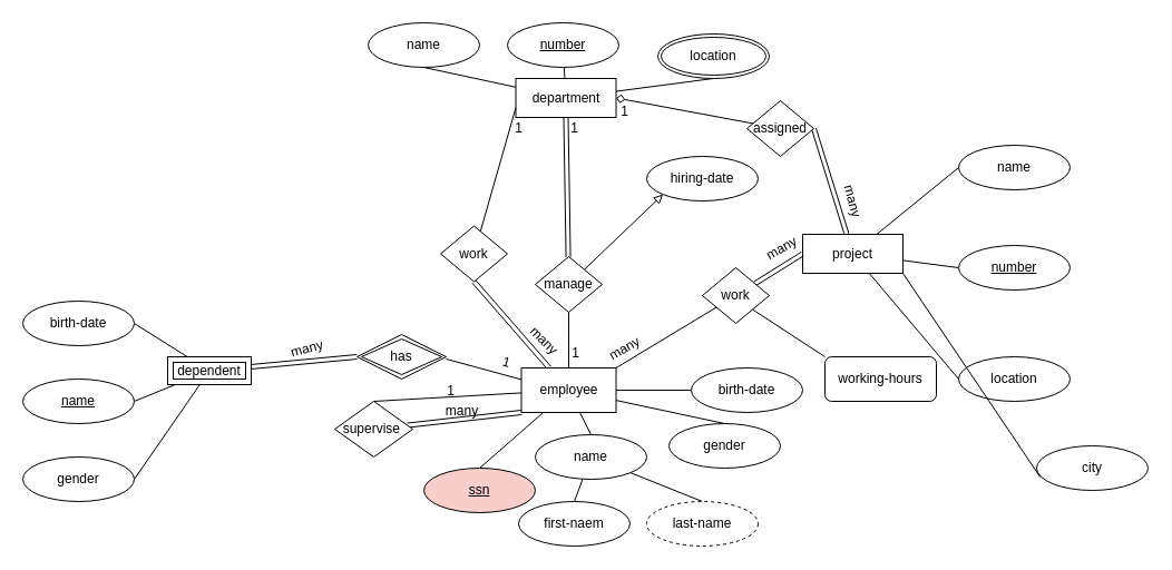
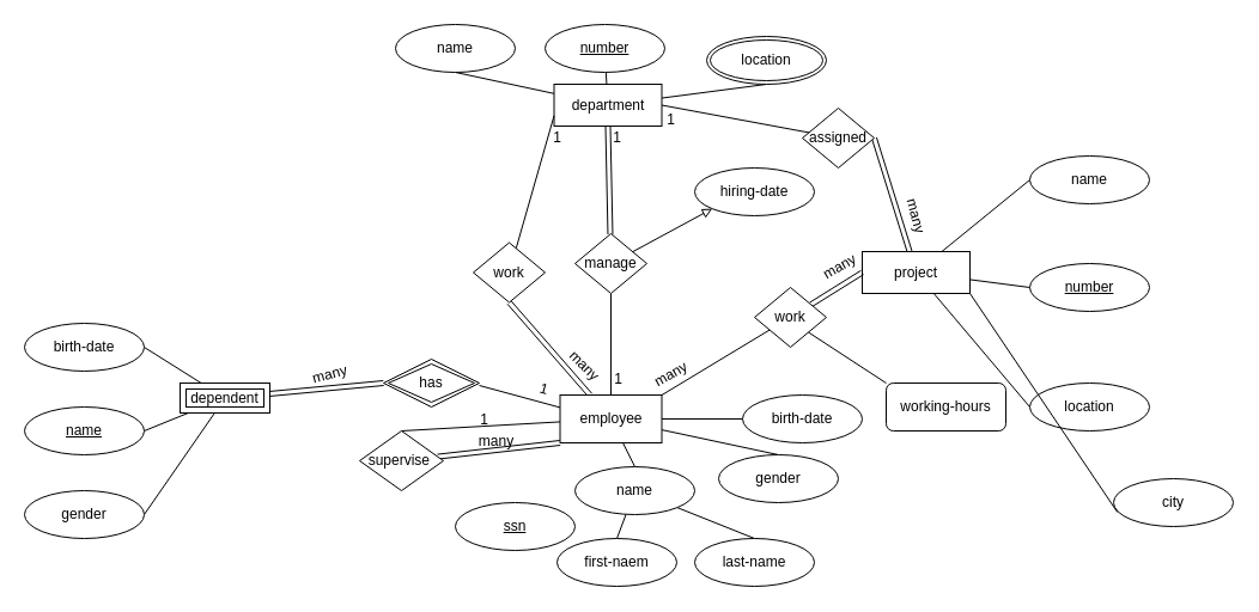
  <mxCell id="0" />
  <mxCell id="1" parent="0" />
  <mxCell id="2" style="edgeStyle=none;html=1;entryX=0.5;entryY=1;entryDx=0;entryDy=0;endArrow=none;endFill=0;" parent="1" source="11" target="14" edge="1"><mxGeometry relative="1" as="geometry" /></mxCell>
  <mxCell id="3" style="edgeStyle=none;html=1;entryX=1;entryY=0.5;entryDx=0;entryDy=0;endArrow=none;endFill=0;" parent="1" edge="1"><mxGeometry relative="1" as="geometry"><mxPoint x="467.5" y="340.409" as="sourcePoint" /><mxPoint x="400" y="322" as="targetPoint" /></mxGeometry></mxCell>
- <mxCell id="4" style="edgeStyle=none;html=1;entryX=0.5;entryY=0;entryDx=0;entryDy=0;endArrow=none;endFill=0;" parent="1" source="11" target="30" edge="1"><mxGeometry relative="1" as="geometry" /></mxCell>
  <mxCell id="5" style="edgeStyle=none;html=1;entryX=0;entryY=0.5;entryDx=0;entryDy=0;endArrow=none;endFill=0;" parent="1" source="11" target="31" edge="1"><mxGeometry relative="1" as="geometry" /></mxCell>
  <mxCell id="6" style="edgeStyle=none;html=1;entryX=0.5;entryY=0;entryDx=0;entryDy=0;endArrow=none;endFill=0;" parent="1" source="11" target="32" edge="1"><mxGeometry relative="1" as="geometry" /></mxCell>
  <mxCell id="7" style="edgeStyle=none;html=1;entryX=0.5;entryY=0;entryDx=0;entryDy=0;endArrow=none;endFill=0;" parent="1" source="11" target="35" edge="1"><mxGeometry relative="1" as="geometry" /></mxCell>
  <mxCell id="8" style="edgeStyle=none;html=1;exitX=1;exitY=0;exitDx=0;exitDy=0;endArrow=none;endFill=0;" parent="1" source="11" target="51" edge="1"><mxGeometry relative="1" as="geometry" /></mxCell>
  <mxCell id="9" style="edgeStyle=none;html=1;entryX=0.5;entryY=1;entryDx=0;entryDy=0;endArrow=none;endFill=0;shape=link;" parent="1" source="11" target="53" edge="1"><mxGeometry relative="1" as="geometry" /></mxCell>
  <mxCell id="10" style="edgeStyle=none;html=1;entryX=0.5;entryY=0;entryDx=0;entryDy=0;endArrow=none;endFill=0;" parent="1" source="11" target="57" edge="1"><mxGeometry relative="1" as="geometry" /></mxCell>
  <mxCell id="11" value="employee" style="html=1;dashed=0;whiteSpace=wrap;" parent="1" vertex="1"><mxGeometry x="467.5" y="330" width="85" height="40" as="geometry" /></mxCell>
  <mxCell id="12" style="edgeStyle=none;html=1;entryX=0.5;entryY=1;entryDx=0;entryDy=0;shape=link;" parent="1" source="14" target="18" edge="1"><mxGeometry relative="1" as="geometry"><mxPoint x="510" y="170" as="targetPoint" /></mxGeometry></mxCell>
  <mxCell id="13" style="edgeStyle=none;html=1;entryX=0;entryY=1;entryDx=0;entryDy=0;endArrow=block;endFill=0;" parent="1" source="14" target="58" edge="1"><mxGeometry relative="1" as="geometry" /></mxCell>
- <mxCell id="14" value="manage" style="shape=rhombus;html=1;dashed=0;whiteSpace=wrap;perimeter=rhombusPerimeter;" parent="1" vertex="1"><mxGeometry x="480" y="230" width="60" height="50" as="geometry" /></mxCell>
+ <mxCell id="14" value="manage" style="shape=rhombus;html=1;dashed=0;whiteSpace=wrap;perimeter=rhombusPerimeter;" parent="1" vertex="1"><mxGeometry x="480" y="195" width="60" height="50" as="geometry" /></mxCell>
  <mxCell id="15" style="edgeStyle=none;html=1;entryX=0.5;entryY=1;entryDx=0;entryDy=0;endArrow=none;endFill=0;" parent="1" source="18" target="38" edge="1"><mxGeometry relative="1" as="geometry" /></mxCell>
  <mxCell id="16" style="edgeStyle=none;html=1;endArrow=none;endFill=0;" parent="1" source="18" target="39" edge="1"><mxGeometry relative="1" as="geometry" /></mxCell>
  <mxCell id="17" style="edgeStyle=none;html=1;entryX=0.5;entryY=1;entryDx=0;entryDy=0;endArrow=none;endFill=0;" parent="1" source="18" target="40" edge="1"><mxGeometry relative="1" as="geometry" /></mxCell>
  <mxCell id="18" value="department" style="html=1;dashed=0;whiteSpace=wrap;" parent="1" vertex="1"><mxGeometry x="462.5" y="70" width="90" height="35" as="geometry" /></mxCell>
  <mxCell id="19" style="edgeStyle=none;html=1;entryX=0;entryY=0.5;entryDx=0;entryDy=0;endArrow=none;endFill=0;" parent="1" source="23" target="41" edge="1"><mxGeometry relative="1" as="geometry" /></mxCell>
  <mxCell id="20" style="edgeStyle=none;html=1;entryX=0;entryY=0.5;entryDx=0;entryDy=0;endArrow=none;endFill=0;" parent="1" source="23" target="42" edge="1"><mxGeometry relative="1" as="geometry" /></mxCell>
  <mxCell id="21" style="edgeStyle=none;html=1;entryX=0;entryY=0.5;entryDx=0;entryDy=0;endArrow=none;endFill=0;" parent="1" source="23" target="43" edge="1"><mxGeometry relative="1" as="geometry" /></mxCell>
  <mxCell id="22" style="edgeStyle=none;html=1;entryX=1;entryY=0.5;entryDx=0;entryDy=0;endArrow=none;endFill=0;shape=link;" parent="1" source="23" target="55" edge="1"><mxGeometry relative="1" as="geometry" /></mxCell>
  <mxCell id="23" value="project" style="html=1;dashed=0;whiteSpace=wrap;" parent="1" vertex="1"><mxGeometry x="720" y="210" width="90" height="35" as="geometry" /></mxCell>
  <mxCell id="24" style="edgeStyle=none;html=1;entryX=1;entryY=0.5;entryDx=0;entryDy=0;endArrow=none;endFill=0;" parent="1" source="27" target="46" edge="1"><mxGeometry relative="1" as="geometry" /></mxCell>
  <mxCell id="25" style="edgeStyle=none;html=1;entryX=1;entryY=0.5;entryDx=0;entryDy=0;endArrow=none;endFill=0;" parent="1" source="27" target="48" edge="1"><mxGeometry relative="1" as="geometry" /></mxCell>
  <mxCell id="26" style="edgeStyle=none;html=1;entryX=1;entryY=0.5;entryDx=0;entryDy=0;endArrow=none;endFill=0;" parent="1" source="27" target="47" edge="1"><mxGeometry relative="1" as="geometry" /></mxCell>
  <mxCell id="27" value="dependent" style="shape=ext;margin=3;double=1;whiteSpace=wrap;html=1;align=center;" parent="1" vertex="1"><mxGeometry x="150" y="320" width="75" height="25" as="geometry" /></mxCell>
  <mxCell id="28" style="edgeStyle=none;html=1;shape=link;exitX=0;exitY=0.5;exitDx=0;exitDy=0;" parent="1" source="29" target="27" edge="1"><mxGeometry relative="1" as="geometry"><mxPoint x="340" y="350" as="sourcePoint" /></mxGeometry></mxCell>
  <mxCell id="29" value="has" style="shape=rhombus;double=1;perimeter=rhombusPerimeter;whiteSpace=wrap;html=1;align=center;" parent="1" vertex="1"><mxGeometry x="320" y="300" width="80" height="40" as="geometry" /></mxCell>
- <mxCell id="30" value="&lt;u&gt;ssn&lt;/u&gt;" style="ellipse;whiteSpace=wrap;html=1;align=center;fillColor=#f8cecc;" parent="1" vertex="1"><mxGeometry x="380" y="420" width="100" height="40" as="geometry" /></mxCell>
+ <mxCell id="30" value="&lt;u&gt;ssn&lt;/u&gt;" style="ellipse;whiteSpace=wrap;html=1;align=center;" parent="1" vertex="1"><mxGeometry x="380" y="420" width="100" height="40" as="geometry" /></mxCell>
  <mxCell id="31" value="birth-date" style="ellipse;whiteSpace=wrap;html=1;align=center;" parent="1" vertex="1"><mxGeometry x="620" y="330" width="100" height="40" as="geometry" /></mxCell>
  <mxCell id="32" value="gender" style="ellipse;whiteSpace=wrap;html=1;align=center;" parent="1" vertex="1"><mxGeometry x="600" y="380" width="100" height="40" as="geometry" /></mxCell>
  <mxCell id="33" style="edgeStyle=none;html=1;entryX=0.5;entryY=0;entryDx=0;entryDy=0;endArrow=none;endFill=0;" parent="1" source="35" target="36" edge="1"><mxGeometry relative="1" as="geometry" /></mxCell>
  <mxCell id="34" style="edgeStyle=none;html=1;entryX=0.5;entryY=0;entryDx=0;entryDy=0;endArrow=none;endFill=0;" parent="1" source="35" target="37" edge="1"><mxGeometry relative="1" as="geometry" /></mxCell>
  <mxCell id="35" value="name" style="ellipse;whiteSpace=wrap;html=1;align=center;" parent="1" vertex="1"><mxGeometry x="480" y="390" width="100" height="40" as="geometry" /></mxCell>
  <mxCell id="36" value="first-naem" style="ellipse;whiteSpace=wrap;html=1;align=center;" parent="1" vertex="1"><mxGeometry x="465" y="450" width="100" height="40" as="geometry" /></mxCell>
- <mxCell id="37" value="last-name" style="ellipse;whiteSpace=wrap;html=1;align=center;dashed=1;" parent="1" vertex="1"><mxGeometry x="580" y="450" width="100" height="40" as="geometry" /></mxCell>
+ <mxCell id="37" value="last-name" style="ellipse;whiteSpace=wrap;html=1;align=center;" parent="1" vertex="1"><mxGeometry x="580" y="450" width="100" height="40" as="geometry" /></mxCell>
  <mxCell id="38" value="name" style="ellipse;whiteSpace=wrap;html=1;align=center;" parent="1" vertex="1"><mxGeometry x="330" y="20" width="100" height="40" as="geometry" /></mxCell>
  <mxCell id="39" value="&lt;u&gt;number&lt;/u&gt;" style="ellipse;whiteSpace=wrap;html=1;align=center;" parent="1" vertex="1"><mxGeometry x="455" y="20" width="100" height="40" as="geometry" /></mxCell>
  <mxCell id="40" value="location" style="ellipse;shape=doubleEllipse;margin=3;whiteSpace=wrap;html=1;align=center;" parent="1" vertex="1"><mxGeometry x="590" y="30" width="100" height="40" as="geometry" /></mxCell>
  <mxCell id="41" value="name" style="ellipse;whiteSpace=wrap;html=1;align=center;" parent="1" vertex="1"><mxGeometry x="860" y="130" width="100" height="40" as="geometry" /></mxCell>
  <mxCell id="42" value="&lt;u&gt;number&lt;/u&gt;" style="ellipse;whiteSpace=wrap;html=1;align=center;" parent="1" vertex="1"><mxGeometry x="860" y="220" width="100" height="40" as="geometry" /></mxCell>
  <mxCell id="43" value="location" style="ellipse;whiteSpace=wrap;html=1;align=center;" parent="1" vertex="1"><mxGeometry x="860" y="320" width="100" height="40" as="geometry" /></mxCell>
  <mxCell id="44" value="city" style="ellipse;whiteSpace=wrap;html=1;align=center;" parent="1" vertex="1"><mxGeometry x="930" y="400" width="100" height="40" as="geometry" /></mxCell>
  <mxCell id="45" style="edgeStyle=none;html=1;entryX=0.032;entryY=0.7;entryDx=0;entryDy=0;entryPerimeter=0;endArrow=none;endFill=0;exitX=1;exitY=1;exitDx=0;exitDy=0;" parent="1" source="23" target="44" edge="1"><mxGeometry relative="1" as="geometry" /></mxCell>
  <mxCell id="46" value="&lt;u&gt;name&lt;/u&gt;" style="ellipse;whiteSpace=wrap;html=1;align=center;" parent="1" vertex="1"><mxGeometry x="20" y="340" width="100" height="40" as="geometry" /></mxCell>
  <mxCell id="47" value="birth-date" style="ellipse;whiteSpace=wrap;html=1;align=center;" parent="1" vertex="1"><mxGeometry x="20" y="270" width="100" height="40" as="geometry" /></mxCell>
  <mxCell id="48" value="gender" style="ellipse;whiteSpace=wrap;html=1;align=center;" parent="1" vertex="1"><mxGeometry x="20" y="410" width="100" height="40" as="geometry" /></mxCell>
  <mxCell id="49" style="edgeStyle=none;html=1;entryX=0;entryY=0.5;entryDx=0;entryDy=0;endArrow=none;endFill=0;shape=link;" parent="1" source="51" target="23" edge="1"><mxGeometry relative="1" as="geometry" /></mxCell>
  <mxCell id="50" style="edgeStyle=none;html=1;exitX=1;exitY=1;exitDx=0;exitDy=0;entryX=0;entryY=0;entryDx=0;entryDy=0;endArrow=none;endFill=0;" parent="1" source="51" target="59" edge="1"><mxGeometry relative="1" as="geometry" /></mxCell>
  <mxCell id="51" value="work" style="shape=rhombus;html=1;dashed=0;whiteSpace=wrap;perimeter=rhombusPerimeter;" parent="1" vertex="1"><mxGeometry x="630" y="240" width="60" height="50" as="geometry" /></mxCell>
  <mxCell id="52" style="edgeStyle=none;html=1;entryX=0;entryY=0.75;entryDx=0;entryDy=0;endArrow=none;endFill=0;" parent="1" source="53" target="18" edge="1"><mxGeometry relative="1" as="geometry" /></mxCell>
  <mxCell id="53" value="work" style="shape=rhombus;html=1;dashed=0;whiteSpace=wrap;perimeter=rhombusPerimeter;" parent="1" vertex="1"><mxGeometry x="395" y="202.5" width="60" height="50" as="geometry" /></mxCell>
- <mxCell id="54" style="edgeStyle=none;html=1;entryX=1;entryY=0.5;entryDx=0;entryDy=0;endArrow=diamond;endFill=0;" parent="1" source="55" target="18" edge="1"><mxGeometry relative="1" as="geometry" /></mxCell>
+ <mxCell id="54" style="edgeStyle=none;html=1;entryX=1;entryY=0.5;entryDx=0;entryDy=0;endArrow=none;endFill=0;" parent="1" source="55" target="18" edge="1"><mxGeometry relative="1" as="geometry" /></mxCell>
  <mxCell id="55" value="assigned" style="shape=rhombus;html=1;dashed=0;whiteSpace=wrap;perimeter=rhombusPerimeter;" parent="1" vertex="1"><mxGeometry x="670" y="90" width="60" height="50" as="geometry" /></mxCell>
  <mxCell id="56" style="edgeStyle=none;html=1;entryX=0;entryY=1;entryDx=0;entryDy=0;endArrow=none;endFill=0;shape=link;" parent="1" source="57" target="11" edge="1"><mxGeometry relative="1" as="geometry" /></mxCell>
  <mxCell id="57" value="supervise&amp;nbsp;" style="shape=rhombus;html=1;dashed=0;whiteSpace=wrap;perimeter=rhombusPerimeter;" parent="1" vertex="1"><mxGeometry x="300" y="360" width="70" height="50" as="geometry" /></mxCell>
  <mxCell id="58" value="hiring-date" style="ellipse;whiteSpace=wrap;html=1;align=center;" parent="1" vertex="1"><mxGeometry x="580" y="140" width="100" height="40" as="geometry" /></mxCell>
  <mxCell id="59" value="working-hours" style="whiteSpace=wrap;html=1;align=center;rounded=1;" parent="1" vertex="1"><mxGeometry x="740" y="320" width="100" height="40" as="geometry" /></mxCell>
  <mxCell id="60" value="many" style="text;html=1;align=center;verticalAlign=middle;resizable=0;points=[];autosize=1;strokeColor=none;fillColor=none;rotation=-30;" parent="1" vertex="1"><mxGeometry x="535" y="298" width="50" height="30" as="geometry" /></mxCell>
  <mxCell id="61" value="many" style="text;html=1;align=center;verticalAlign=middle;resizable=0;points=[];autosize=1;strokeColor=none;fillColor=none;rotation=-30;" parent="1" vertex="1"><mxGeometry x="676" y="208" width="50" height="30" as="geometry" /></mxCell>
  <mxCell id="62" value="1" style="text;html=1;align=center;verticalAlign=middle;resizable=0;points=[];autosize=1;strokeColor=none;fillColor=none;rotation=15;" parent="1" vertex="1"><mxGeometry x="439" y="310" width="30" height="30" as="geometry" /></mxCell>
  <mxCell id="63" value="many" style="text;html=1;align=center;verticalAlign=middle;resizable=0;points=[];autosize=1;strokeColor=none;fillColor=none;rotation=-15;" parent="1" vertex="1"><mxGeometry x="250" y="298" width="50" height="30" as="geometry" /></mxCell>
  <mxCell id="64" value="1" style="text;html=1;align=center;verticalAlign=middle;resizable=0;points=[];autosize=1;strokeColor=none;fillColor=none;" parent="1" vertex="1"><mxGeometry x="501" y="302" width="30" height="30" as="geometry" /></mxCell>
  <mxCell id="65" value="1" style="text;html=1;align=center;verticalAlign=middle;resizable=0;points=[];autosize=1;strokeColor=none;fillColor=none;" parent="1" vertex="1"><mxGeometry x="500" y="100" width="30" height="30" as="geometry" /></mxCell>
  <mxCell id="66" value="1" style="text;html=1;align=center;verticalAlign=middle;resizable=0;points=[];autosize=1;strokeColor=none;fillColor=none;" parent="1" vertex="1"><mxGeometry x="450" y="100" width="30" height="30" as="geometry" /></mxCell>
  <mxCell id="67" value="many" style="text;html=1;align=center;verticalAlign=middle;resizable=0;points=[];autosize=1;strokeColor=none;fillColor=none;rotation=45;" parent="1" vertex="1"><mxGeometry x="462.5" y="290" width="50" height="30" as="geometry" /></mxCell>
  <mxCell id="68" value="1" style="text;html=1;align=center;verticalAlign=middle;resizable=0;points=[];autosize=1;strokeColor=none;fillColor=none;" parent="1" vertex="1"><mxGeometry x="545" y="85" width="30" height="30" as="geometry" /></mxCell>
  <mxCell id="69" value="many" style="text;html=1;align=center;verticalAlign=middle;resizable=0;points=[];autosize=1;strokeColor=none;fillColor=none;rotation=75;" parent="1" vertex="1"><mxGeometry x="740" y="165" width="50" height="30" as="geometry" /></mxCell>
  <mxCell id="70" value="1" style="text;html=1;align=center;verticalAlign=middle;resizable=0;points=[];autosize=1;strokeColor=none;fillColor=none;" parent="1" vertex="1"><mxGeometry x="389" y="336" width="30" height="30" as="geometry" /></mxCell>
  <mxCell id="71" value="many" style="text;html=1;align=center;verticalAlign=middle;resizable=0;points=[];autosize=1;strokeColor=none;fillColor=none;rotation=0;" parent="1" vertex="1"><mxGeometry x="389" y="354" width="50" height="30" as="geometry" /></mxCell>
